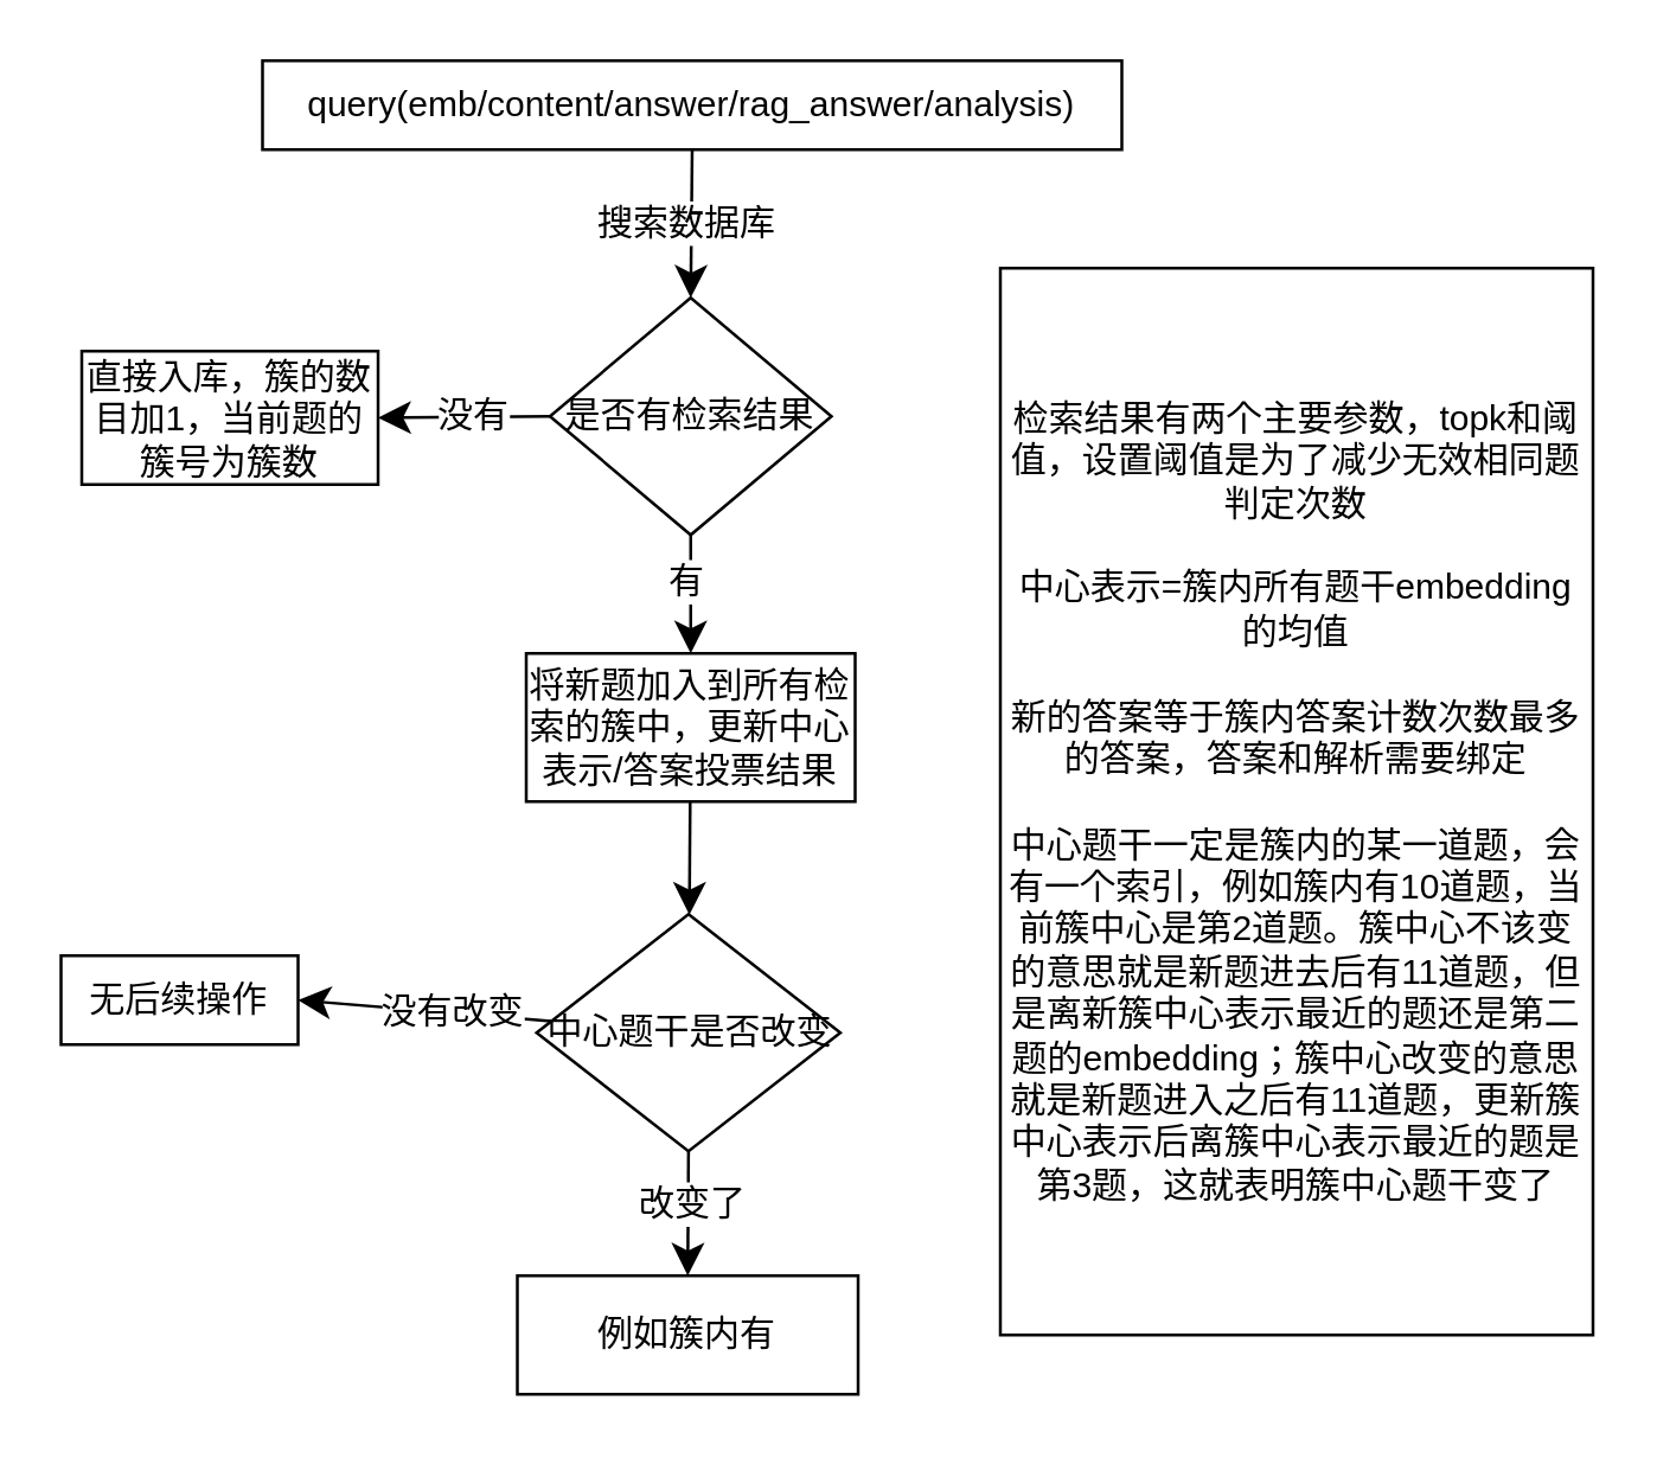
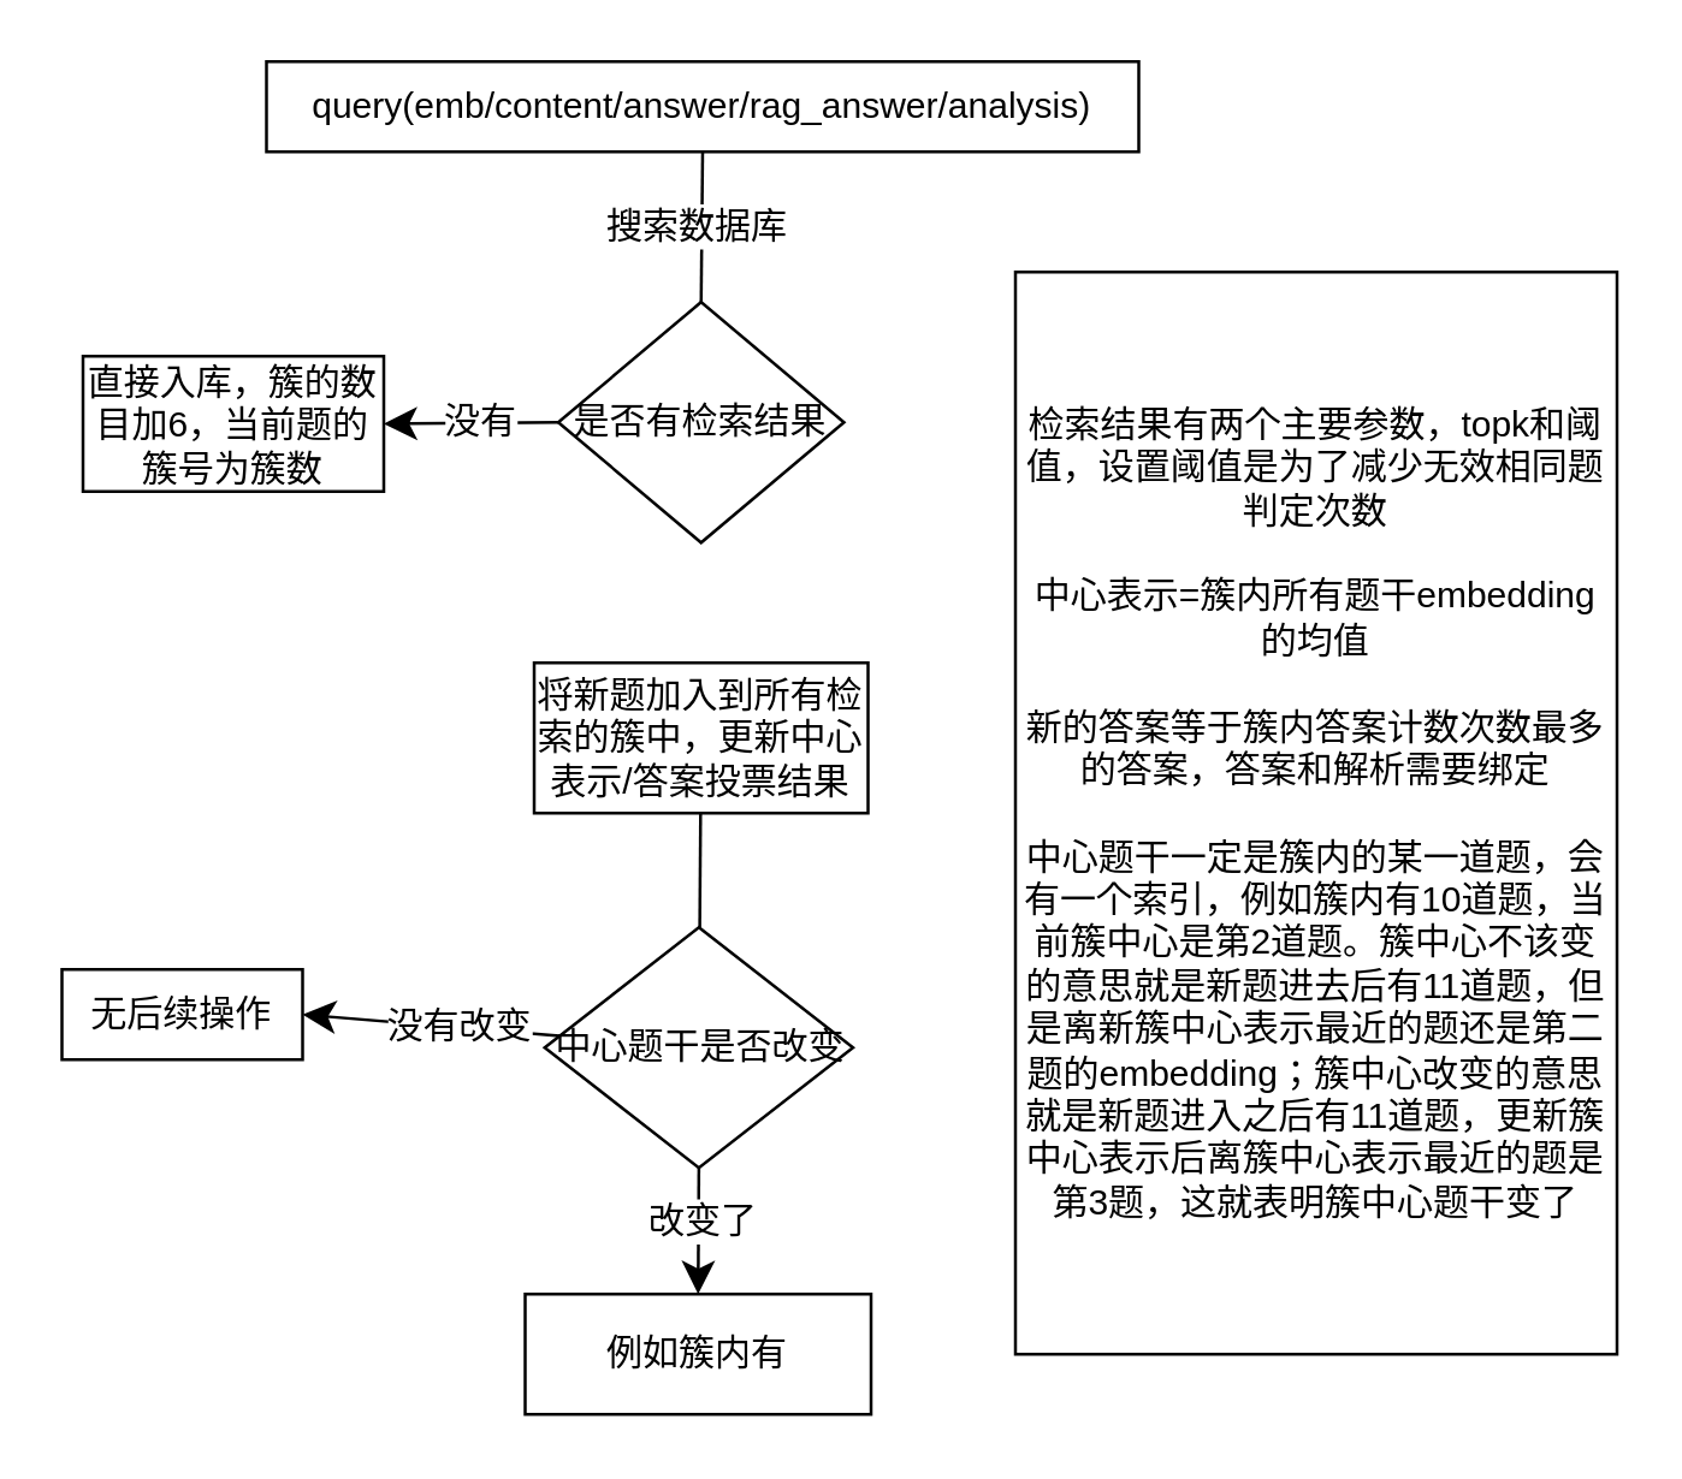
  <mxCell id="0" />
  <mxCell id="1" parent="0" />
  <mxCell id="2" value="query(emb/content/answer/rag_answer/analysis)" style="rounded=0;whiteSpace=wrap;html=1;" vertex="1" parent="1"><mxGeometry x="88" y="20" width="290" height="30" as="geometry" /></mxCell>
- <mxCell id="3" style="edgeStyle=none;curved=1;rounded=0;orthogonalLoop=1;jettySize=auto;html=1;entryX=0.5;entryY=0;entryDx=0;entryDy=0;fontSize=12;startSize=8;endSize=8;exitX=0.5;exitY=1;exitDx=0;exitDy=0;" edge="1" parent="1" source="2" target="7"><mxGeometry relative="1" as="geometry"><mxPoint x="182.005" y="60" as="sourcePoint" /><mxPoint x="190.24" y="130" as="targetPoint" /></mxGeometry></mxCell>
+ <mxCell id="3" style="edgeStyle=none;curved=1;rounded=0;orthogonalLoop=1;jettySize=auto;html=1;entryX=0.5;entryY=0;entryDx=0;entryDy=0;fontSize=12;startSize=8;endSize=8;exitX=0.5;exitY=1;exitDx=0;exitDy=0;endArrow=none;" edge="1" parent="1" source="2" target="7"><mxGeometry relative="1" as="geometry"><mxPoint x="182.005" y="60" as="sourcePoint" /><mxPoint x="190.24" y="130" as="targetPoint" /></mxGeometry></mxCell>
  <mxCell id="4" value="搜索数据库" style="edgeLabel;html=1;align=center;verticalAlign=middle;resizable=0;points=[];fontSize=12;" vertex="1" connectable="0" parent="3"><mxGeometry x="-0.001" y="-2" relative="1" as="geometry"><mxPoint as="offset" /></mxGeometry></mxCell>
  <mxCell id="5" style="edgeStyle=none;curved=1;rounded=0;orthogonalLoop=1;jettySize=auto;html=1;exitX=0;exitY=0.5;exitDx=0;exitDy=0;entryX=1;entryY=0.5;entryDx=0;entryDy=0;fontSize=12;startSize=8;endSize=8;" edge="1" parent="1" source="7" target="8"><mxGeometry relative="1" as="geometry" /></mxCell>
  <mxCell id="6" value="没有" style="edgeLabel;html=1;align=center;verticalAlign=middle;resizable=0;points=[];fontSize=12;" vertex="1" connectable="0" parent="5"><mxGeometry x="-0.111" y="-1" relative="1" as="geometry"><mxPoint as="offset" /></mxGeometry></mxCell>
  <mxCell id="7" value="是否有检索结果" style="rhombus;whiteSpace=wrap;html=1;" vertex="1" parent="1"><mxGeometry x="185" y="100" width="95" height="80" as="geometry" /></mxCell>
- <mxCell id="8" value="直接入库，簇的数目加1，当前题的簇号为簇数" style="rounded=0;whiteSpace=wrap;html=1;" vertex="1" parent="1"><mxGeometry x="27" y="118" width="100" height="45" as="geometry" /></mxCell>
- <mxCell id="9" value="" style="edgeStyle=none;curved=1;rounded=0;orthogonalLoop=1;jettySize=auto;html=1;fontSize=12;startSize=8;endSize=8;" edge="1" parent="1" source="10" target="18"><mxGeometry relative="1" as="geometry" /></mxCell>
+ <mxCell id="8" value="直接入库，簇的数目加6，当前题的簇号为簇数" style="rounded=0;whiteSpace=wrap;html=1;" vertex="1" parent="1"><mxGeometry x="27" y="118" width="100" height="45" as="geometry" /></mxCell>
+ <mxCell id="9" value="" style="edgeStyle=none;curved=1;rounded=0;orthogonalLoop=1;jettySize=auto;html=1;fontSize=12;startSize=8;endSize=8;endArrow=none;" edge="1" parent="1" source="10" target="18"><mxGeometry relative="1" as="geometry" /></mxCell>
  <mxCell id="10" value="将新题加入到所有检索的簇中，更新中心表示/答案投票结果" style="rounded=0;whiteSpace=wrap;html=1;" vertex="1" parent="1"><mxGeometry x="177" y="220" width="111" height="50" as="geometry" /></mxCell>
- <mxCell id="11" style="edgeStyle=none;curved=1;rounded=0;orthogonalLoop=1;jettySize=auto;html=1;fontSize=12;startSize=8;endSize=8;exitX=0.5;exitY=1;exitDx=0;exitDy=0;entryX=0.5;entryY=0;entryDx=0;entryDy=0;" edge="1" parent="1" source="7" target="10"><mxGeometry relative="1" as="geometry"><mxPoint x="222" y="221" as="targetPoint" /></mxGeometry></mxCell>
- <mxCell id="12" value="有" style="edgeLabel;html=1;align=center;verticalAlign=middle;resizable=0;points=[];fontSize=12;" vertex="1" connectable="0" parent="11"><mxGeometry x="-0.267" y="-2" relative="1" as="geometry"><mxPoint as="offset" /></mxGeometry></mxCell>
  <mxCell id="13" style="edgeStyle=none;curved=1;rounded=0;orthogonalLoop=1;jettySize=auto;html=1;entryX=0.5;entryY=0;entryDx=0;entryDy=0;fontSize=12;startSize=8;endSize=8;" edge="1" parent="1" source="10" target="10"><mxGeometry relative="1" as="geometry" /></mxCell>
  <mxCell id="14" style="edgeStyle=none;curved=1;rounded=0;orthogonalLoop=1;jettySize=auto;html=1;fontSize=12;startSize=8;endSize=8;entryX=1;entryY=0.5;entryDx=0;entryDy=0;" edge="1" parent="1" source="18" target="19"><mxGeometry relative="1" as="geometry"><mxPoint x="117" y="320" as="targetPoint" /></mxGeometry></mxCell>
  <mxCell id="15" value="没有改变" style="edgeLabel;html=1;align=center;verticalAlign=middle;resizable=0;points=[];fontSize=12;" vertex="1" connectable="0" parent="14"><mxGeometry x="-0.212" y="-1" relative="1" as="geometry"><mxPoint as="offset" /></mxGeometry></mxCell>
  <mxCell id="16" style="edgeStyle=none;curved=1;rounded=0;orthogonalLoop=1;jettySize=auto;html=1;exitX=0.5;exitY=1;exitDx=0;exitDy=0;fontSize=12;startSize=8;endSize=8;entryX=0.5;entryY=0;entryDx=0;entryDy=0;" edge="1" parent="1" source="18" target="20"><mxGeometry relative="1" as="geometry"><mxPoint x="232" y="420" as="targetPoint" /></mxGeometry></mxCell>
  <mxCell id="17" value="改变了" style="edgeLabel;html=1;align=center;verticalAlign=middle;resizable=0;points=[];fontSize=12;" vertex="1" connectable="0" parent="16"><mxGeometry x="-0.19" y="1" relative="1" as="geometry"><mxPoint as="offset" /></mxGeometry></mxCell>
  <mxCell id="18" value="中心题干是否改变" style="rhombus;whiteSpace=wrap;html=1;" vertex="1" parent="1"><mxGeometry x="180.5" y="308" width="102.5" height="80" as="geometry" /></mxCell>
  <mxCell id="19" value="无后续操作" style="rounded=0;whiteSpace=wrap;html=1;" vertex="1" parent="1"><mxGeometry x="20" y="322" width="80" height="30" as="geometry" /></mxCell>
  <mxCell id="20" value="例如簇内有" style="rounded=0;whiteSpace=wrap;html=1;" vertex="1" parent="1"><mxGeometry x="174" y="430" width="115" height="40" as="geometry" /></mxCell>
  <mxCell id="21" value="&lt;div&gt;检索结果有两个主要参数，topk和阈值，设置阈值是为了减少无效相同题判定次数&lt;/div&gt;&lt;div&gt;&lt;br&gt;&lt;/div&gt;中心表示=簇内所有题干embedding的均值&lt;div&gt;&lt;br&gt;&lt;div&gt;新的答案等于簇内答案计数次数最多的答案，答案和解析需要绑定&lt;/div&gt;&lt;/div&gt;&lt;div&gt;&lt;br&gt;&lt;/div&gt;&lt;div&gt;中心题干一定是簇内的某一道题，会有一个索引，例如簇内有10道题，当前簇中心是第2道题。簇中心不该变的意思就是新题进去后有11道题，但是离新簇中心表示最近的题还是第二题的embedding；簇中心改变的意思就是新题进入之后有11道题，更新簇中心表示后离簇中心表示最近的题是第3题，这就表明簇中心题干变了&lt;/div&gt;" style="rounded=0;whiteSpace=wrap;html=1;" vertex="1" parent="1"><mxGeometry x="337" y="90" width="200" height="360" as="geometry" /></mxCell>
